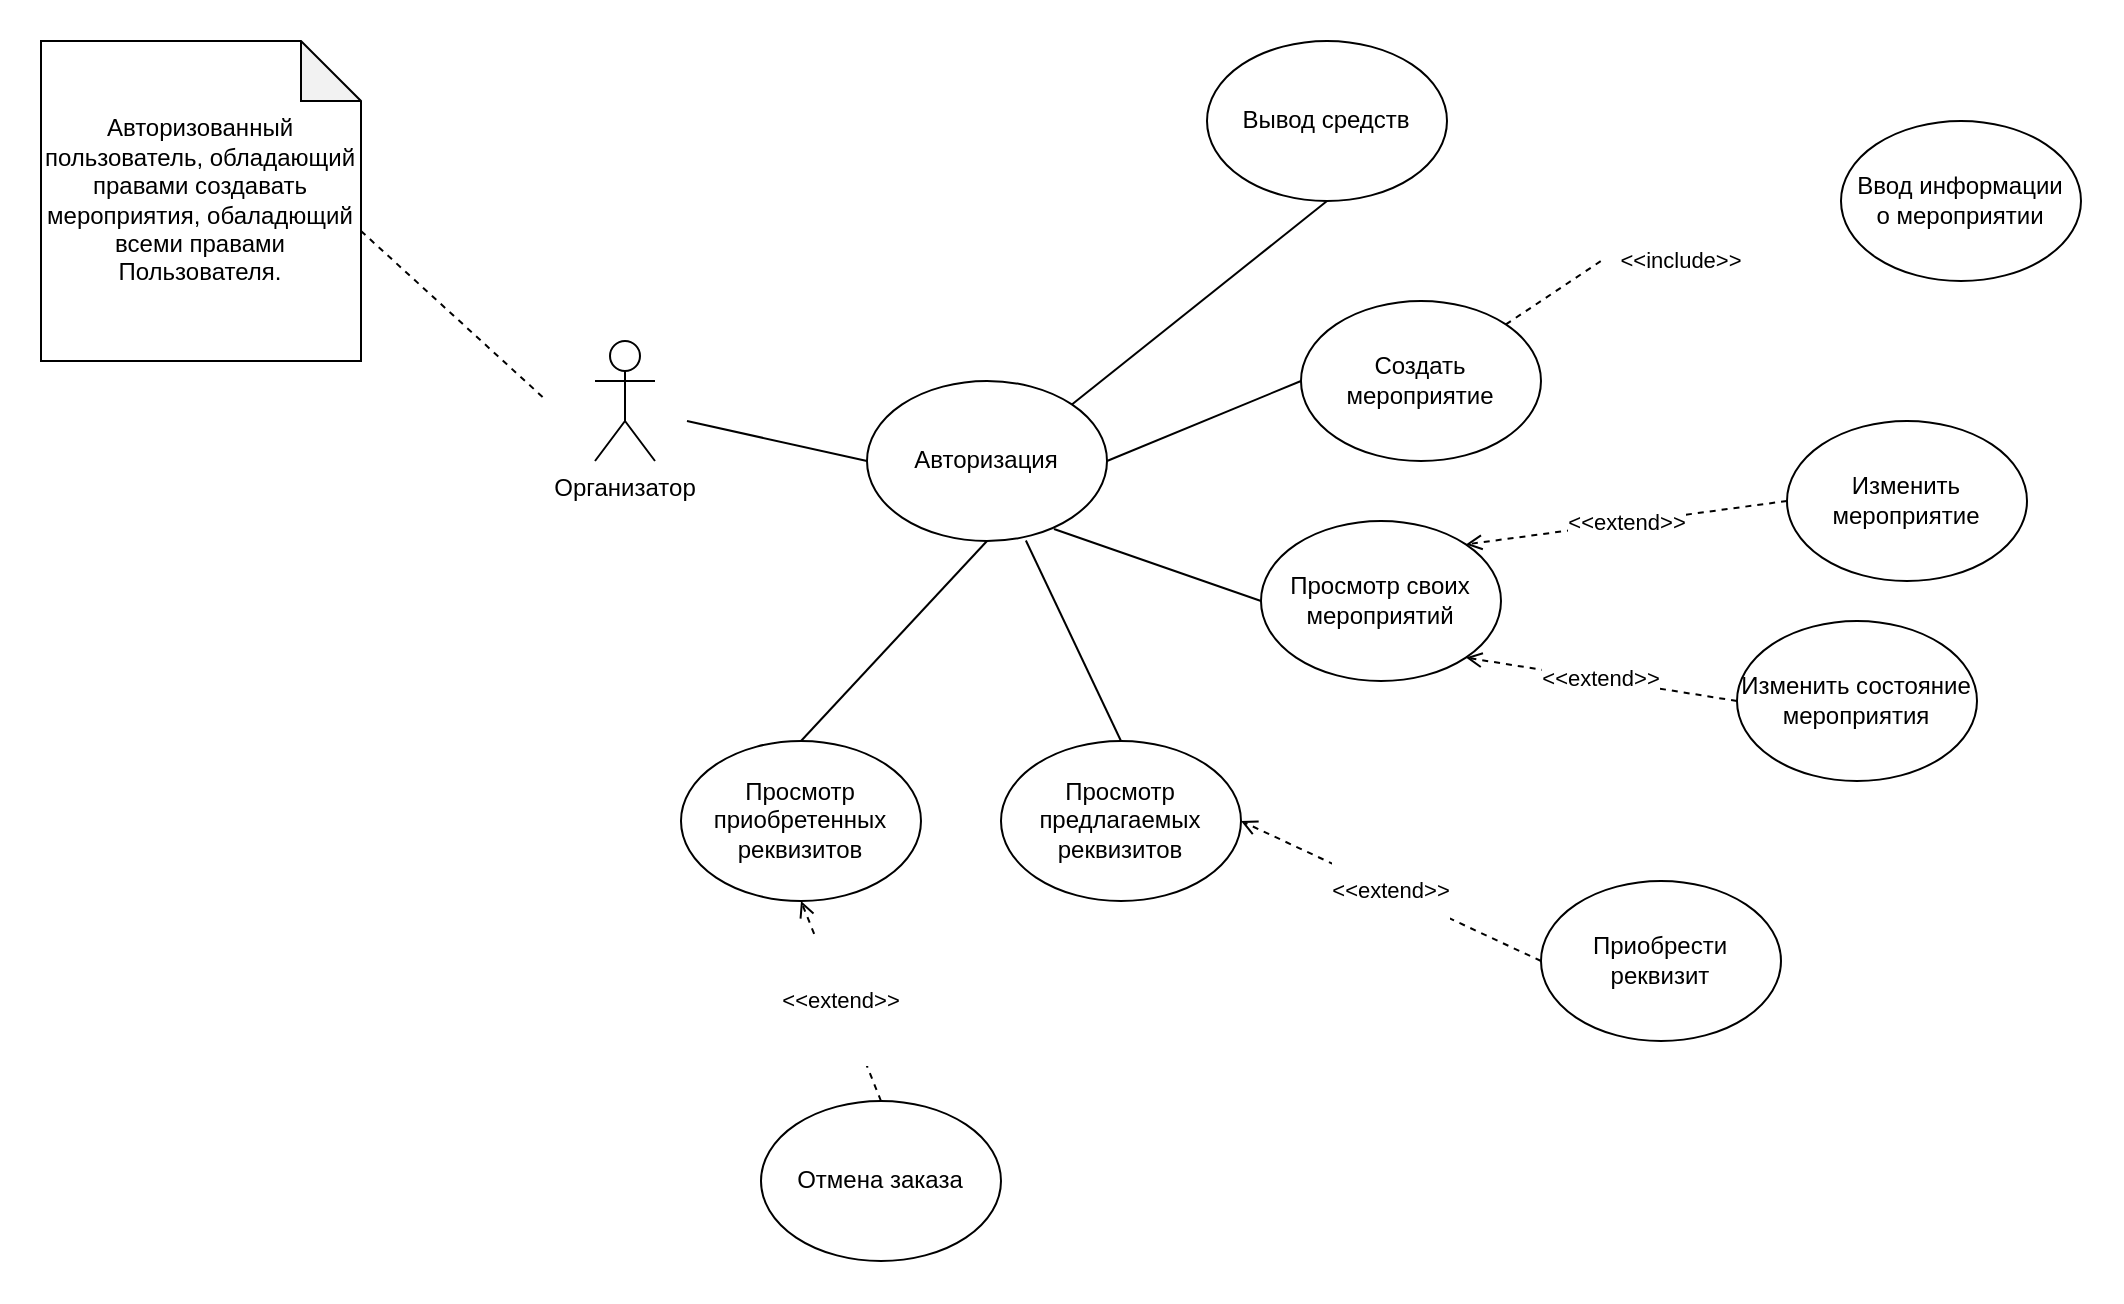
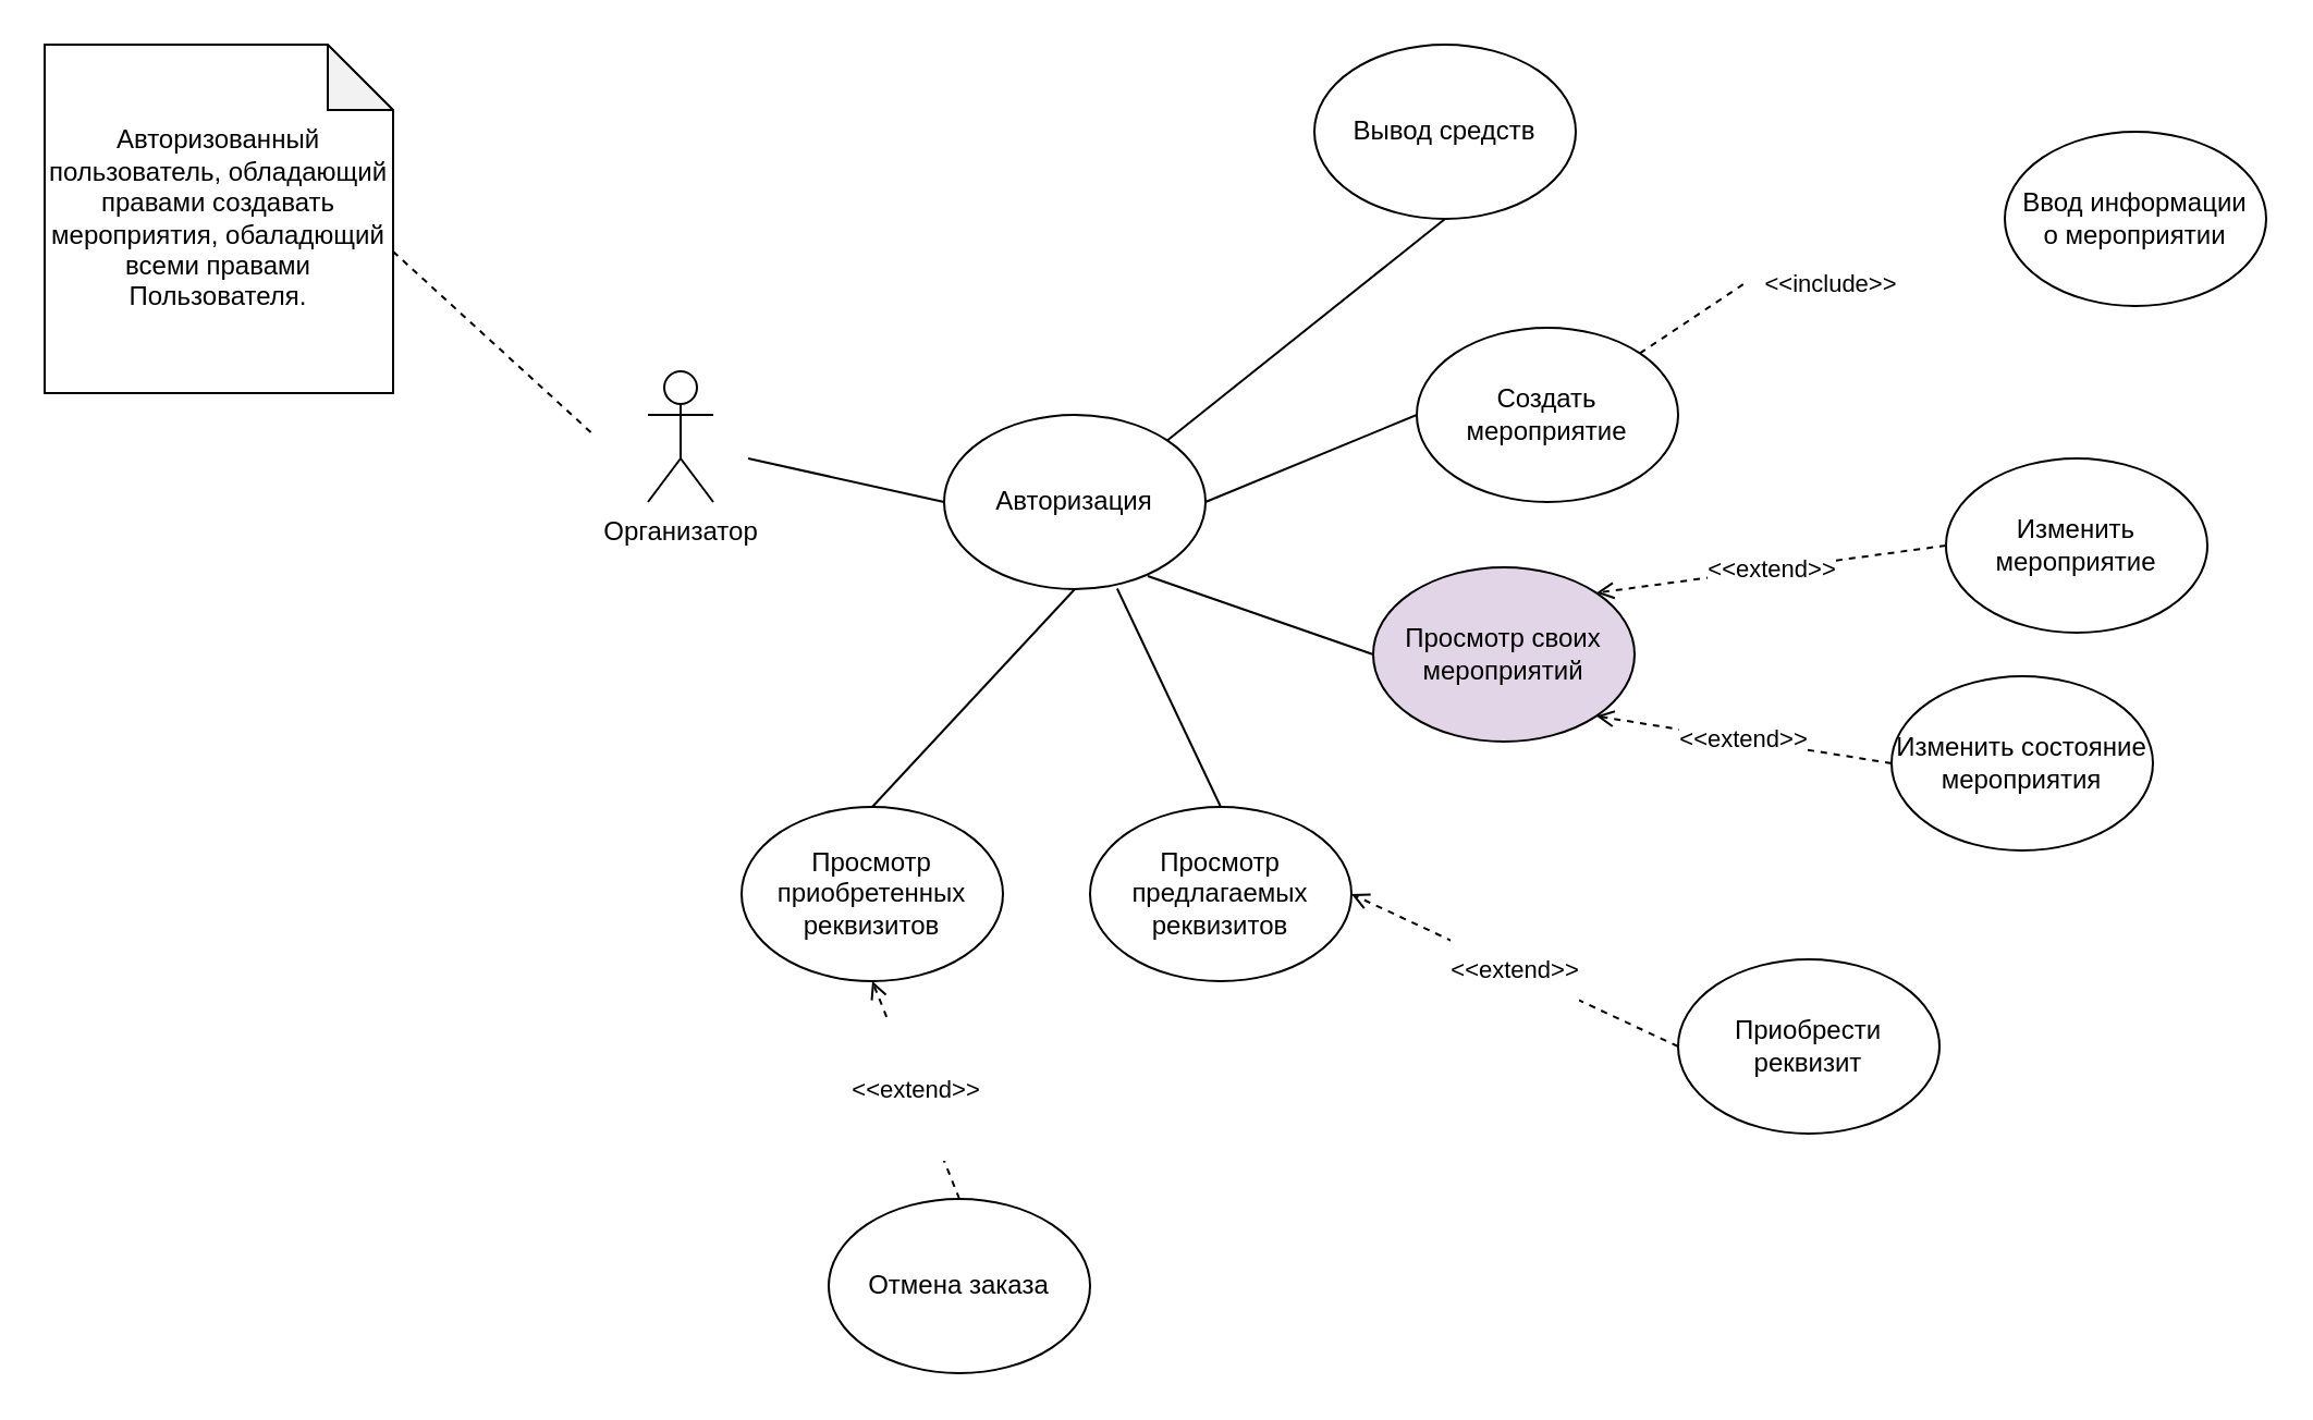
  <mxCell id="0" />
  <mxCell id="1" parent="0" />
  <mxCell id="2" value="Организатор" style="shape=umlActor;verticalLabelPosition=bottom;verticalAlign=top;html=1;outlineConnect=0;" parent="1" vertex="1"><mxGeometry x="297" y="170" width="30" height="60" as="geometry" /></mxCell>
  <mxCell id="3" style="edgeStyle=none;rounded=0;orthogonalLoop=1;jettySize=auto;html=1;exitX=0;exitY=0.5;exitDx=0;exitDy=0;endArrow=none;endFill=0;entryX=1;entryY=0.5;entryDx=0;entryDy=0;" parent="1" source="4" target="25" edge="1"><mxGeometry relative="1" as="geometry"><mxPoint x="643" y="290" as="targetPoint" /></mxGeometry></mxCell>
  <mxCell id="4" value="Создать мероприятие" style="ellipse;whiteSpace=wrap;html=1;" parent="1" vertex="1"><mxGeometry x="650" y="150" width="120" height="80" as="geometry" /></mxCell>
  <mxCell id="5" value="Ввод информации&lt;br&gt;о мероприятии" style="ellipse;whiteSpace=wrap;html=1;" parent="1" vertex="1"><mxGeometry x="920" y="60" width="120" height="80" as="geometry" /></mxCell>
  <mxCell id="6" style="edgeStyle=none;rounded=0;orthogonalLoop=1;jettySize=auto;html=1;exitX=0;exitY=0.5;exitDx=0;exitDy=0;endArrow=none;endFill=0;entryX=0.779;entryY=0.925;entryDx=0;entryDy=0;entryPerimeter=0;" parent="1" source="7" target="25" edge="1"><mxGeometry relative="1" as="geometry"><mxPoint x="643" y="300" as="targetPoint" /></mxGeometry></mxCell>
- <mxCell id="7" value="Просмотр своих мероприятий" style="ellipse;whiteSpace=wrap;html=1;" parent="1" vertex="1"><mxGeometry x="630" y="260" width="120" height="80" as="geometry" /></mxCell>
+ <mxCell id="7" value="Просмотр своих мероприятий" style="ellipse;whiteSpace=wrap;html=1;fillColor=#e1d5e7;" parent="1" vertex="1"><mxGeometry x="630" y="260" width="120" height="80" as="geometry" /></mxCell>
  <mxCell id="8" value="&#10;&#10;&lt;span style=&quot;color: rgb(0, 0, 0); font-family: helvetica; font-size: 11px; font-style: normal; font-weight: 400; letter-spacing: normal; text-align: center; text-indent: 0px; text-transform: none; word-spacing: 0px; background-color: rgb(255, 255, 255); display: inline; float: none;&quot;&gt;&amp;lt;&amp;lt;extend&amp;gt;&amp;gt;&lt;/span&gt;&#10;&#10;" style="edgeStyle=none;rounded=0;orthogonalLoop=1;jettySize=auto;html=1;exitX=0;exitY=0.5;exitDx=0;exitDy=0;entryX=1;entryY=0;entryDx=0;entryDy=0;dashed=1;endArrow=open;endFill=0;" parent="1" source="9" target="7" edge="1"><mxGeometry relative="1" as="geometry" /></mxCell>
  <mxCell id="9" value="Изменить мероприятие" style="ellipse;whiteSpace=wrap;html=1;" parent="1" vertex="1"><mxGeometry x="893" y="210" width="120" height="80" as="geometry" /></mxCell>
  <mxCell id="10" value="&#10;&#10;&lt;span style=&quot;color: rgb(0, 0, 0); font-family: helvetica; font-size: 11px; font-style: normal; font-weight: 400; letter-spacing: normal; text-align: center; text-indent: 0px; text-transform: none; word-spacing: 0px; background-color: rgb(255, 255, 255); display: inline; float: none;&quot;&gt;&amp;lt;&amp;lt;extend&amp;gt;&amp;gt;&lt;/span&gt;&#10;&#10;" style="edgeStyle=none;rounded=0;orthogonalLoop=1;jettySize=auto;html=1;exitX=0;exitY=0.5;exitDx=0;exitDy=0;entryX=1;entryY=1;entryDx=0;entryDy=0;dashed=1;endArrow=open;endFill=0;" parent="1" source="11" target="7" edge="1"><mxGeometry relative="1" as="geometry" /></mxCell>
  <mxCell id="11" value="Изменить состояние&lt;br&gt;мероприятия" style="ellipse;whiteSpace=wrap;html=1;" parent="1" vertex="1"><mxGeometry x="868" y="310" width="120" height="80" as="geometry" /></mxCell>
  <mxCell id="12" style="edgeStyle=none;rounded=0;orthogonalLoop=1;jettySize=auto;html=1;exitX=0;exitY=0;exitDx=160;exitDy=95;exitPerimeter=0;dashed=1;endArrow=none;endFill=0;" parent="1" source="13" edge="1"><mxGeometry relative="1" as="geometry"><mxPoint x="273" y="200" as="targetPoint" /></mxGeometry></mxCell>
  <mxCell id="13" value="Авторизованный пользователь, обладающий правами создавать мероприятия, обаладющий всеми правами Пользователя." style="shape=note;whiteSpace=wrap;html=1;backgroundOutline=1;darkOpacity=0.05;" parent="1" vertex="1"><mxGeometry x="20" y="20" width="160" height="160" as="geometry" /></mxCell>
  <mxCell id="14" value="Просмотр предлагаемых реквизитов" style="ellipse;whiteSpace=wrap;html=1;" parent="1" vertex="1"><mxGeometry x="500" y="370" width="120" height="80" as="geometry" /></mxCell>
  <mxCell id="15" style="edgeStyle=none;rounded=0;orthogonalLoop=1;jettySize=auto;html=1;exitX=0.5;exitY=0;exitDx=0;exitDy=0;endArrow=none;endFill=0;entryX=0.662;entryY=0.997;entryDx=0;entryDy=0;entryPerimeter=0;" parent="1" source="14" target="25" edge="1"><mxGeometry relative="1" as="geometry"><mxPoint x="633" y="300" as="targetPoint" /><mxPoint x="803" y="420" as="sourcePoint" /></mxGeometry></mxCell>
  <mxCell id="16" value="Приобрести реквизит" style="ellipse;whiteSpace=wrap;html=1;" parent="1" vertex="1"><mxGeometry x="770" y="440" width="120" height="80" as="geometry" /></mxCell>
  <mxCell id="17" value="&#10;&#10;&lt;span style=&quot;color: rgb(0, 0, 0); font-family: helvetica; font-size: 11px; font-style: normal; font-weight: 400; letter-spacing: normal; text-align: center; text-indent: 0px; text-transform: none; word-spacing: 0px; background-color: rgb(255, 255, 255); display: inline; float: none;&quot;&gt;&amp;lt;&amp;lt;extend&amp;gt;&amp;gt;&lt;/span&gt;&#10;&#10;" style="edgeStyle=none;rounded=0;orthogonalLoop=1;jettySize=auto;html=1;exitX=0;exitY=0.5;exitDx=0;exitDy=0;entryX=1;entryY=0.5;entryDx=0;entryDy=0;dashed=1;endArrow=open;endFill=0;" parent="1" source="16" target="14" edge="1"><mxGeometry relative="1" as="geometry"><mxPoint x="1243" y="450" as="sourcePoint" /><mxPoint x="925.426" y="458.284" as="targetPoint" /></mxGeometry></mxCell>
  <mxCell id="18" value="Просмотр приобретенных реквизитов" style="ellipse;whiteSpace=wrap;html=1;" parent="1" vertex="1"><mxGeometry x="340" y="370" width="120" height="80" as="geometry" /></mxCell>
  <mxCell id="19" style="edgeStyle=none;rounded=0;orthogonalLoop=1;jettySize=auto;html=1;endArrow=none;endFill=0;entryX=0.5;entryY=1;entryDx=0;entryDy=0;exitX=0.5;exitY=0;exitDx=0;exitDy=0;" parent="1" source="18" target="25" edge="1"><mxGeometry relative="1" as="geometry"><mxPoint x="633" y="300" as="targetPoint" /><mxPoint x="200" y="470" as="sourcePoint" /></mxGeometry></mxCell>
  <mxCell id="20" value="Отмена заказа" style="ellipse;whiteSpace=wrap;html=1;" parent="1" vertex="1"><mxGeometry x="380" y="550" width="120" height="80" as="geometry" /></mxCell>
  <mxCell id="21" value="&#10;&#10;&lt;span style=&quot;color: rgb(0, 0, 0); font-family: helvetica; font-size: 11px; font-style: normal; font-weight: 400; letter-spacing: normal; text-align: center; text-indent: 0px; text-transform: none; word-spacing: 0px; background-color: rgb(255, 255, 255); display: inline; float: none;&quot;&gt;&amp;lt;&amp;lt;extend&amp;gt;&amp;gt;&lt;/span&gt;&#10;&#10;" style="edgeStyle=none;rounded=0;orthogonalLoop=1;jettySize=auto;html=1;exitX=0.5;exitY=0;exitDx=0;exitDy=0;entryX=0.5;entryY=1;entryDx=0;entryDy=0;dashed=1;endArrow=open;endFill=0;" parent="1" source="20" target="18" edge="1"><mxGeometry relative="1" as="geometry"><mxPoint x="1253" y="659.52" as="sourcePoint" /><mxPoint x="933" y="659.52" as="targetPoint" /><mxPoint as="offset" /></mxGeometry></mxCell>
  <mxCell id="22" style="edgeStyle=none;rounded=0;orthogonalLoop=1;jettySize=auto;html=1;exitX=0.5;exitY=1;exitDx=0;exitDy=0;endArrow=none;endFill=0;entryX=1;entryY=0;entryDx=0;entryDy=0;" parent="1" source="23" target="25" edge="1"><mxGeometry relative="1" as="geometry"><mxPoint x="633" y="260" as="targetPoint" /><mxPoint x="713" y="100" as="sourcePoint" /></mxGeometry></mxCell>
  <mxCell id="23" value="Вывод средств" style="ellipse;whiteSpace=wrap;html=1;" parent="1" vertex="1"><mxGeometry x="603" y="20" width="120" height="80" as="geometry" /></mxCell>
  <mxCell id="24" style="rounded=0;orthogonalLoop=1;jettySize=auto;html=1;exitX=0;exitY=0.5;exitDx=0;exitDy=0;endArrow=none;endFill=0;" parent="1" source="25" edge="1"><mxGeometry relative="1" as="geometry"><mxPoint x="343" y="210" as="targetPoint" /></mxGeometry></mxCell>
  <mxCell id="25" value="Авторизация" style="ellipse;whiteSpace=wrap;html=1;" parent="1" vertex="1"><mxGeometry x="433" y="190" width="120" height="80" as="geometry" /></mxCell>
  <mxCell id="26" value="&lt;span style=&quot;font-size: 11px ; background-color: rgb(255 , 255 , 255)&quot;&gt;&amp;lt;&amp;lt;include&amp;gt;&amp;gt;&lt;/span&gt;" style="text;html=1;align=center;verticalAlign=middle;resizable=0;points=[];autosize=1;strokeColor=none;fillColor=none;" parent="1" vertex="1"><mxGeometry x="800" y="120" width="80" height="20" as="geometry" /></mxCell>
  <mxCell id="27" value="" style="edgeStyle=none;rounded=0;orthogonalLoop=1;jettySize=auto;html=1;exitX=1;exitY=0;exitDx=0;exitDy=0;entryX=0;entryY=0.5;entryDx=0;entryDy=0;dashed=1;endArrow=none;endFill=0;" parent="1" source="4" target="26" edge="1"><mxGeometry relative="1" as="geometry"><mxPoint x="845.426" y="151.716" as="sourcePoint" /><mxPoint x="1063" y="150" as="targetPoint" /></mxGeometry></mxCell>
